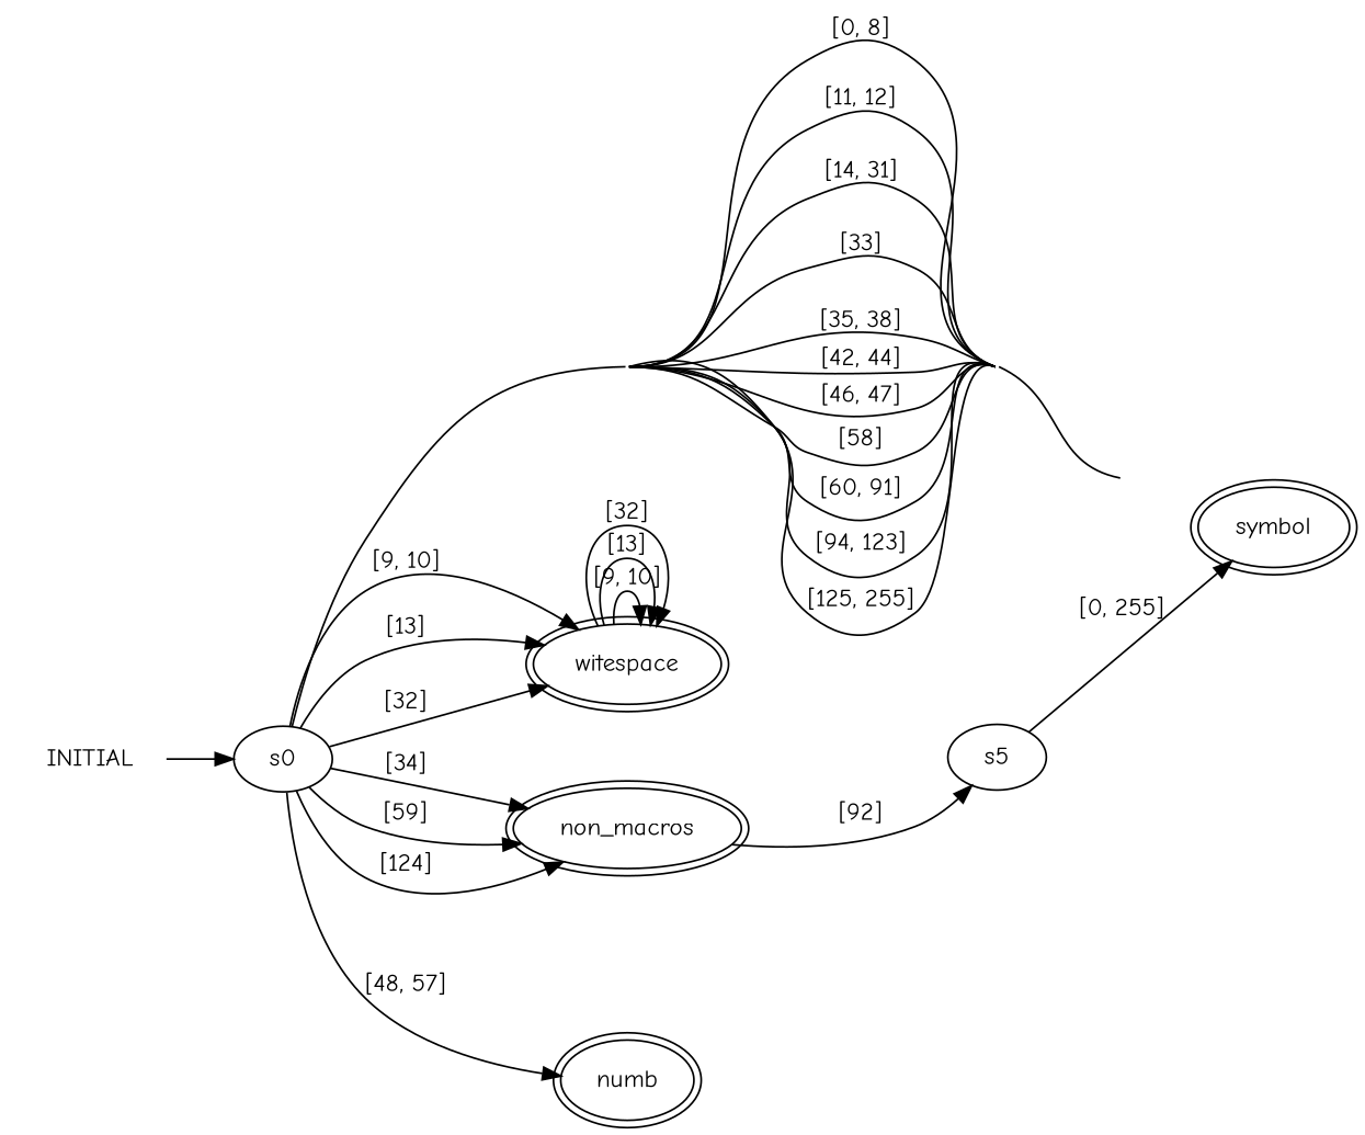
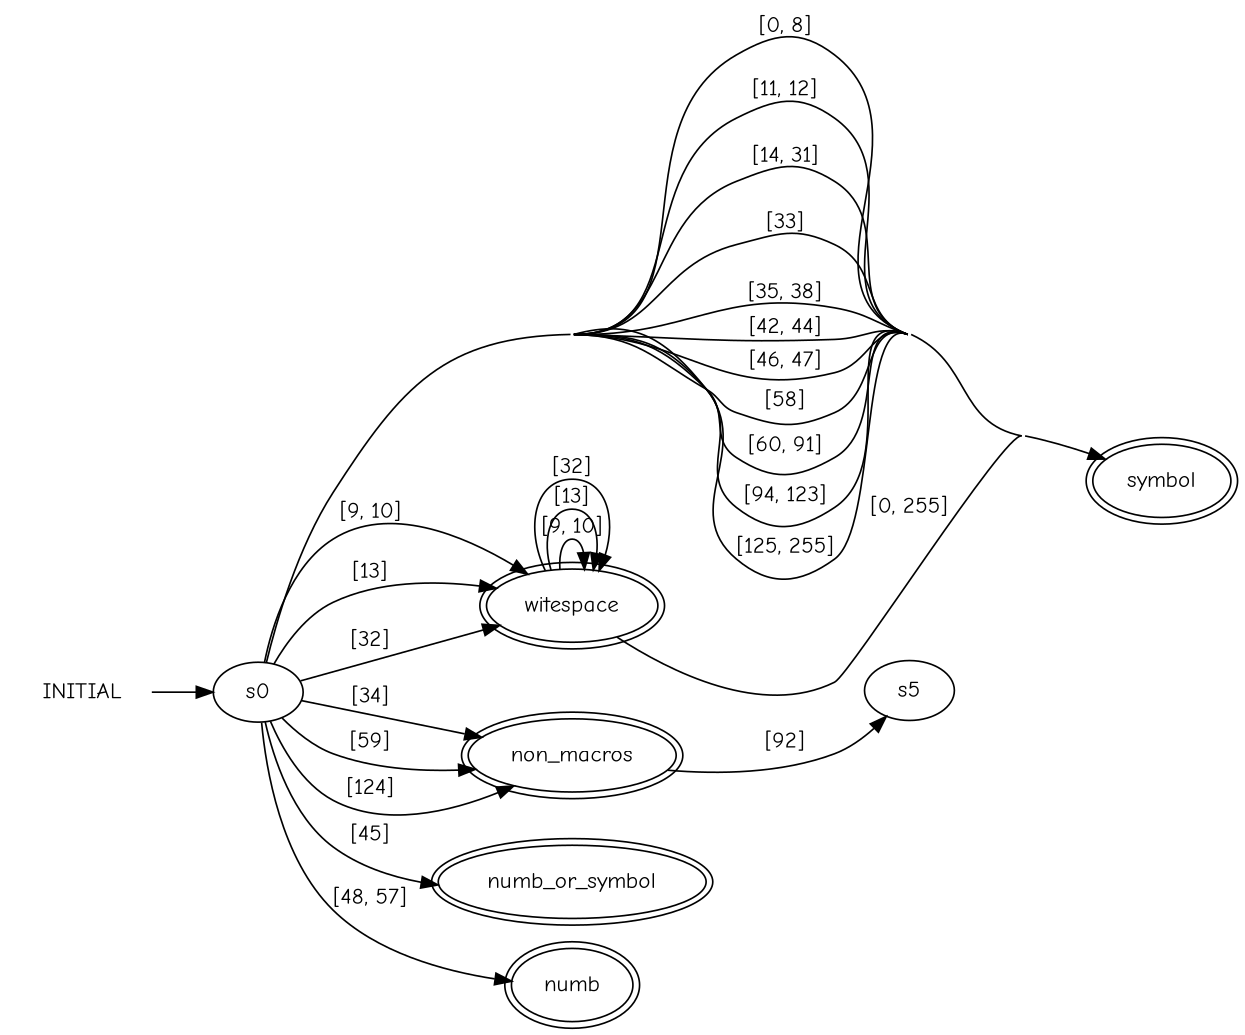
  digraph {
    concentrate=true
    fontname="Comic Neue"
    rankdir=LR
    node [fontname="Comic Neue" peripheries=2]
    edge [fontname="Comic Neue"]
    n1 [label=INITIAL peripheries=0 root=true]
    s0 [peripheries=""]
    n3 [label=symbol]
    n4 [label=witespace]
    n5 [label=non_macros]
+   n6 [label=numb_or_symbol]
    n7 [label=numb]
    s5 [peripheries=""]
    n1 -> s0
    s0 -> n3 [label="[0, 8]"]
    s0 -> n3 [label="[11, 12]"]
    s0 -> n3 [label="[14, 31]"]
    s0 -> n3 [label="[33]"]
    s0 -> n3 [label="[35, 38]"]
    s0 -> n3 [label="[42, 44]"]
    s0 -> n3 [label="[46, 47]"]
    s0 -> n3 [label="[58]"]
    s0 -> n3 [label="[60, 91]"]
    s0 -> n3 [label="[94, 123]"]
    s0 -> n3 [label="[125, 255]"]
    s0 -> n4 [label="[9, 10]"]
    s0 -> n4 [label="[13]"]
    s0 -> n4 [label="[32]"]
    s0 -> n5 [label="[34]"]
    s0 -> n5 [label="[59]"]
    s0 -> n5 [label="[124]"]
+   s0 -> n6 [label="[45]"]
    s0 -> n7 [label="[48, 57]"]
    n4 -> n4 [label="[9, 10]"]
    n4 -> n4 [label="[13]"]
    n4 -> n4 [label="[32]"]
    n5 -> s5 [label="[92]"]
-   s5 -> n3 [label="[0, 255]"]
+   n4 -> n3 [label="[0, 255]"]
  }
